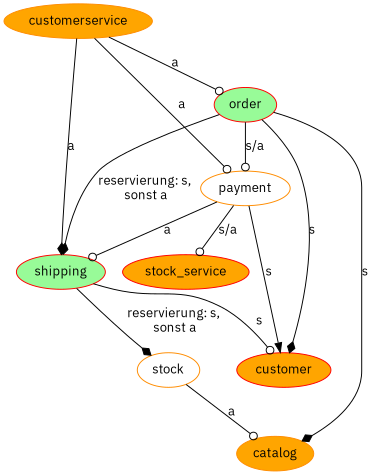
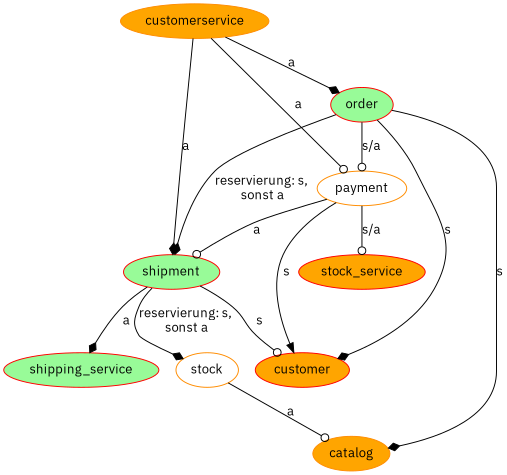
  digraph {
    fontname="IBM Plex Sans"
    node [color=red fillcolor=orange fontname="IBM Plex Sans" style=filled]
    edge [arrowhead=odot fontname="IBM Plex Sans"]
    payment [color=darkorange fillcolor=white]
    n2 [label=stock_service]
-   shipment [fillcolor=palegreen label=shipping]
+   shipment [fillcolor=palegreen]
    customer
+   shipping_service [fillcolor=palegreen]
    stock [color=darkorange fillcolor=white]
    catalog [color=darkorange]
    order [fillcolor=palegreen]
    customerservice [color=darkorange]
    payment -> n2 [label="s/a"]
    payment -> shipment [label=a]
    payment -> customer [arrowhead=normal label=s]
    shipment -> customer [label=s]
+   shipment -> shipping_service [arrowhead=diamond label=a]
    shipment -> stock [arrowhead=diamond label="reservierung: s,\n sonst a"]
    stock -> catalog [label=a]
    order -> payment [label="s/a"]
    order -> shipment [arrowhead=diamond label="reservierung: s,\n sonst a"]
    order -> customer [arrowhead=diamond label=s]
    order -> catalog [arrowhead=diamond label=s]
    customerservice -> payment [label=a]
    customerservice -> shipment [arrowhead=diamond label=a]
-   customerservice -> order [label=a]
+   customerservice -> order [arrowhead=diamond label=a]
  }
